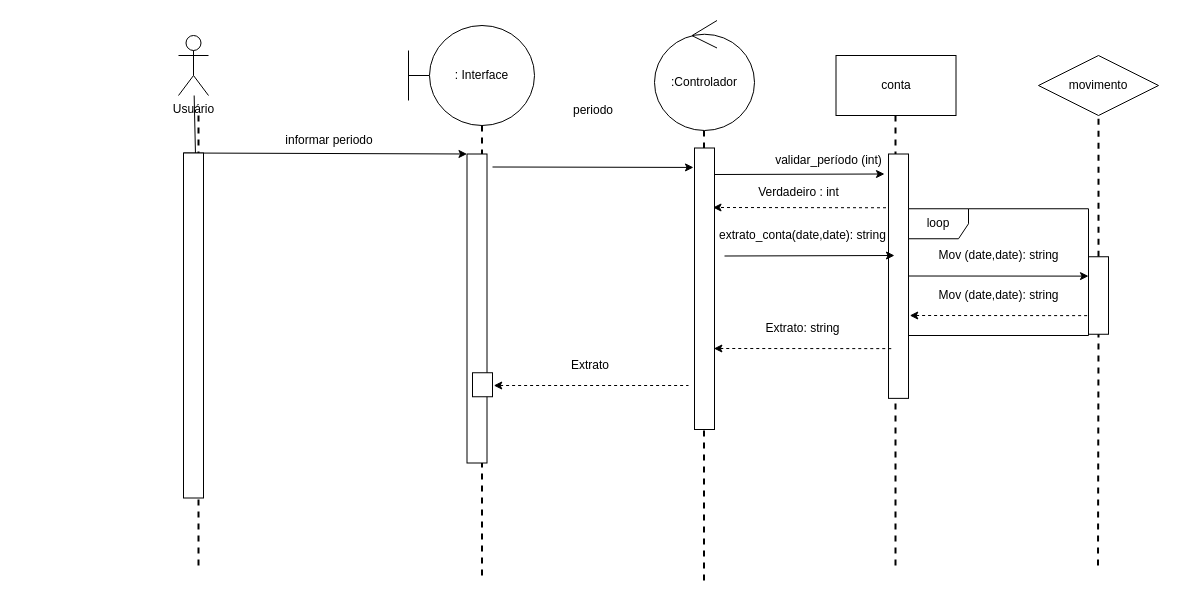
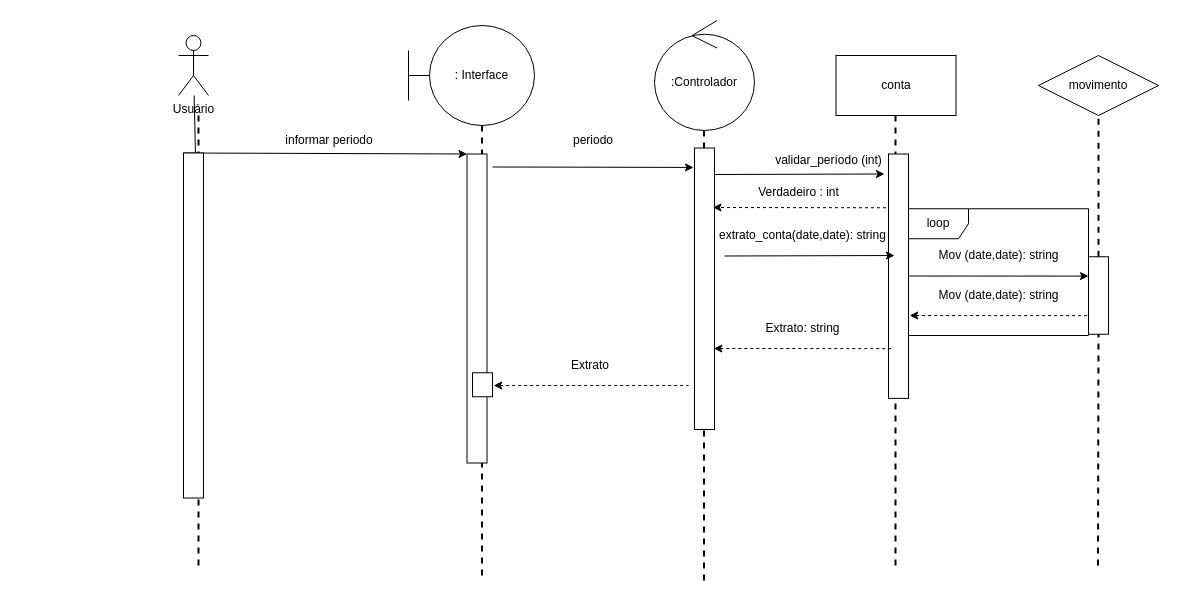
  <mxCell id="0" />
  <mxCell id="1" parent="0" />
  <mxCell id="2" value="" style="endArrow=none;dashed=1;html=1;strokeWidth=2;" parent="1" edge="1"><mxGeometry width="50" height="50" relative="1" as="geometry"><mxPoint x="895" y="565" as="sourcePoint" /><mxPoint x="895" y="115" as="targetPoint" /></mxGeometry></mxCell>
  <mxCell id="3" value="" style="endArrow=none;dashed=1;html=1;strokeWidth=2;" parent="1" edge="1"><mxGeometry width="50" height="50" relative="1" as="geometry"><mxPoint x="703.5" y="580" as="sourcePoint" /><mxPoint x="703.5" y="130" as="targetPoint" /></mxGeometry></mxCell>
  <mxCell id="4" value="" style="endArrow=none;dashed=1;html=1;strokeWidth=2;" parent="1" edge="1"><mxGeometry width="50" height="50" relative="1" as="geometry"><mxPoint x="481.5" y="575" as="sourcePoint" /><mxPoint x="481.5" y="125" as="targetPoint" /></mxGeometry></mxCell>
  <mxCell id="5" value="Usuário" style="shape=umlActor;verticalLabelPosition=bottom;verticalAlign=top;html=1;" parent="1" vertex="1"><mxGeometry x="178" y="35" width="30" height="60" as="geometry" /></mxCell>
  <mxCell id="6" value=": Interface" style="shape=umlBoundary;whiteSpace=wrap;html=1;" parent="1" vertex="1"><mxGeometry x="408" y="25" width="126" height="100" as="geometry" /></mxCell>
  <mxCell id="7" value=":Controlador" style="ellipse;shape=umlControl;whiteSpace=wrap;html=1;" parent="1" vertex="1"><mxGeometry x="654" y="20" width="100" height="110" as="geometry" /></mxCell>
  <mxCell id="8" value="" style="endArrow=classic;html=1;exitX=0;exitY=1;exitDx=0;exitDy=0;entryX=0;entryY=1;entryDx=0;entryDy=0;" parent="1" source="23" target="10" edge="1"><mxGeometry width="50" height="50" relative="1" as="geometry"><mxPoint x="208" y="145" as="sourcePoint" /><mxPoint x="508" y="155" as="targetPoint" /></mxGeometry></mxCell>
  <mxCell id="9" value="" style="endArrow=none;html=1;" parent="1" target="5" edge="1"><mxGeometry width="50" height="50" relative="1" as="geometry"><mxPoint x="195" y="155" as="sourcePoint" /><mxPoint x="158" y="125" as="targetPoint" /></mxGeometry></mxCell>
  <mxCell id="10" value="" style="rounded=0;whiteSpace=wrap;html=1;rotation=90;" parent="1" vertex="1"><mxGeometry x="322" y="298" width="309" height="20" as="geometry" /></mxCell>
  <mxCell id="11" value="" style="rounded=0;whiteSpace=wrap;html=1;rotation=90;" parent="1" vertex="1"><mxGeometry x="563.25" y="278.25" width="281.5" height="20" as="geometry" /></mxCell>
  <mxCell id="12" value="informar periodo" style="text;html=1;strokeColor=none;fillColor=none;align=center;verticalAlign=middle;whiteSpace=wrap;rounded=0;" parent="1" vertex="1"><mxGeometry x="234" y="130" width="190" height="20" as="geometry" /></mxCell>
  <mxCell id="13" value="conta" style="rounded=0;whiteSpace=wrap;html=1;" parent="1" vertex="1"><mxGeometry x="835.5" y="55" width="120" height="60" as="geometry" /></mxCell>
  <mxCell id="14" value="" style="endArrow=classic;html=1;exitX=0;exitY=1;exitDx=0;exitDy=0;entryX=0.069;entryY=1.05;entryDx=0;entryDy=0;entryPerimeter=0;" parent="1" target="11" edge="1"><mxGeometry width="50" height="50" relative="1" as="geometry"><mxPoint x="492" y="166.5" as="sourcePoint" /><mxPoint x="688" y="170" as="targetPoint" /></mxGeometry></mxCell>
- <mxCell id="15" value="periodo" style="text;html=1;strokeColor=none;fillColor=none;align=center;verticalAlign=middle;whiteSpace=wrap;rounded=0;" parent="1" vertex="1"><mxGeometry x="548.25" y="100" width="90" height="20" as="geometry" /></mxCell>
+ <mxCell id="15" value="periodo" style="text;html=1;strokeColor=none;fillColor=none;align=center;verticalAlign=middle;whiteSpace=wrap;rounded=0;" parent="1" vertex="1"><mxGeometry x="548.25" y="130" width="90" height="20" as="geometry" /></mxCell>
  <mxCell id="16" value="" style="rounded=0;whiteSpace=wrap;html=1;rotation=90;" parent="1" vertex="1"><mxGeometry x="775.82" y="265.69" width="244.37" height="20" as="geometry" /></mxCell>
  <mxCell id="17" value="" style="endArrow=classic;html=1;entryX=0;entryY=1;entryDx=0;entryDy=0;" parent="1" edge="1"><mxGeometry width="50" height="50" relative="1" as="geometry"><mxPoint x="714" y="174" as="sourcePoint" /><mxPoint x="884" y="173.5" as="targetPoint" /></mxGeometry></mxCell>
  <mxCell id="18" value="validar_período (int)" style="text;html=1;strokeColor=none;fillColor=none;align=center;verticalAlign=middle;whiteSpace=wrap;rounded=0;" parent="1" vertex="1"><mxGeometry x="766.5" y="150" width="122.5" height="20" as="geometry" /></mxCell>
  <mxCell id="19" value="" style="endArrow=classic;html=1;exitX=0.5;exitY=1;exitDx=0;exitDy=0;dashed=1;" parent="1" edge="1"><mxGeometry width="50" height="50" relative="1" as="geometry"><mxPoint x="885.5" y="207.25" as="sourcePoint" /><mxPoint x="712.5" y="207" as="targetPoint" /></mxGeometry></mxCell>
  <mxCell id="20" value="Verdadeiro : int" style="text;html=1;strokeColor=none;fillColor=none;align=center;verticalAlign=middle;whiteSpace=wrap;rounded=0;" parent="1" vertex="1"><mxGeometry x="736.75" y="182.25" width="122.5" height="20" as="geometry" /></mxCell>
  <mxCell id="21" value="" style="rounded=0;whiteSpace=wrap;html=1;" parent="1" vertex="1"><mxGeometry x="472" y="372.25" width="20" height="24" as="geometry" /></mxCell>
  <mxCell id="22" value="" style="endArrow=none;dashed=1;html=1;strokeWidth=2;" parent="1" edge="1"><mxGeometry width="50" height="50" relative="1" as="geometry"><mxPoint x="198" y="565" as="sourcePoint" /><mxPoint x="198" y="115" as="targetPoint" /></mxGeometry></mxCell>
  <mxCell id="23" value="" style="rounded=0;whiteSpace=wrap;html=1;rotation=90;" parent="1" vertex="1"><mxGeometry x="20.5" y="315" width="345" height="20" as="geometry" /></mxCell>
  <mxCell id="24" value="" style="endArrow=none;dashed=1;html=1;strokeWidth=2;entryX=0.5;entryY=1;entryDx=0;entryDy=0;" parent="1" source="28" target="25" edge="1"><mxGeometry width="50" height="50" relative="1" as="geometry"><mxPoint x="1097.5" y="565" as="sourcePoint" /><mxPoint x="1098" y="285" as="targetPoint" /></mxGeometry></mxCell>
  <mxCell id="25" value="movimento" style="rhombus;whiteSpace=wrap;html=1;" parent="1" vertex="1"><mxGeometry x="1038" y="55" width="120" height="60" as="geometry" /></mxCell>
  <mxCell id="26" value="" style="endArrow=classic;html=1;entryX=0;entryY=1;entryDx=0;entryDy=0;" parent="1" edge="1"><mxGeometry width="50" height="50" relative="1" as="geometry"><mxPoint x="724" y="255.5" as="sourcePoint" /><mxPoint x="894" y="255" as="targetPoint" /></mxGeometry></mxCell>
  <mxCell id="27" value="extrato_conta(date,date): string" style="text;html=1;strokeColor=none;fillColor=none;align=center;verticalAlign=middle;whiteSpace=wrap;rounded=0;" parent="1" vertex="1"><mxGeometry x="712.13" y="225" width="181.25" height="20" as="geometry" /></mxCell>
  <mxCell id="28" value="" style="rounded=0;whiteSpace=wrap;html=1;rotation=90;" parent="1" vertex="1"><mxGeometry x="1059.25" y="285" width="77.5" height="20" as="geometry" /></mxCell>
  <mxCell id="29" value="" style="endArrow=none;dashed=1;html=1;strokeWidth=2;entryX=1;entryY=0.5;entryDx=0;entryDy=0;" parent="1" target="28" edge="1"><mxGeometry width="50" height="50" relative="1" as="geometry"><mxPoint x="1097.5" y="565" as="sourcePoint" /><mxPoint x="1098" y="115" as="targetPoint" /></mxGeometry></mxCell>
  <mxCell id="30" value="" style="endArrow=classic;html=1;entryX=0.25;entryY=1;entryDx=0;entryDy=0;" parent="1" target="28" edge="1"><mxGeometry width="50" height="50" relative="1" as="geometry"><mxPoint x="908" y="275.5" as="sourcePoint" /><mxPoint x="1078" y="275" as="targetPoint" /></mxGeometry></mxCell>
  <mxCell id="31" value="Mov (date,date): string" style="text;html=1;strokeColor=none;fillColor=none;align=center;verticalAlign=middle;whiteSpace=wrap;rounded=0;" parent="1" vertex="1"><mxGeometry x="908" y="245" width="181.25" height="20" as="geometry" /></mxCell>
  <mxCell id="32" value="Mov (date,date): string" style="text;html=1;strokeColor=none;fillColor=none;align=center;verticalAlign=middle;whiteSpace=wrap;rounded=0;" parent="1" vertex="1"><mxGeometry x="908" y="285" width="181.25" height="20" as="geometry" /></mxCell>
  <mxCell id="33" value="" style="endArrow=none;html=1;entryX=0.25;entryY=1;entryDx=0;entryDy=0;startArrow=classic;startFill=1;endFill=0;dashed=1;" parent="1" edge="1"><mxGeometry width="50" height="50" relative="1" as="geometry"><mxPoint x="909.25" y="315" as="sourcePoint" /><mxPoint x="1089.25" y="315.125" as="targetPoint" /></mxGeometry></mxCell>
  <mxCell id="34" value="Extrato: string" style="text;html=1;strokeColor=none;fillColor=none;align=center;verticalAlign=middle;whiteSpace=wrap;rounded=0;" parent="1" vertex="1"><mxGeometry x="712.13" y="318" width="181.25" height="20" as="geometry" /></mxCell>
  <mxCell id="35" value="" style="endArrow=none;html=1;entryX=0.25;entryY=1;entryDx=0;entryDy=0;startArrow=classic;startFill=1;endFill=0;dashed=1;" parent="1" edge="1"><mxGeometry width="50" height="50" relative="1" as="geometry"><mxPoint x="713.38" y="348" as="sourcePoint" /><mxPoint x="893.38" y="348.125" as="targetPoint" /></mxGeometry></mxCell>
  <mxCell id="36" value="Extrato" style="text;html=1;strokeColor=none;fillColor=none;align=center;verticalAlign=middle;whiteSpace=wrap;rounded=0;" parent="1" vertex="1"><mxGeometry x="492" y="355" width="196" height="20" as="geometry" /></mxCell>
  <mxCell id="37" value="" style="endArrow=none;html=1;startArrow=classic;startFill=1;endFill=0;dashed=1;" parent="1" edge="1"><mxGeometry width="50" height="50" relative="1" as="geometry"><mxPoint x="493.25" y="385" as="sourcePoint" /><mxPoint x="688" y="385" as="targetPoint" /></mxGeometry></mxCell>
  <mxCell id="38" value="loop" style="shape=umlFrame;whiteSpace=wrap;html=1;" parent="1" vertex="1"><mxGeometry x="908" y="208.25" width="180" height="126.75" as="geometry" /></mxCell>
